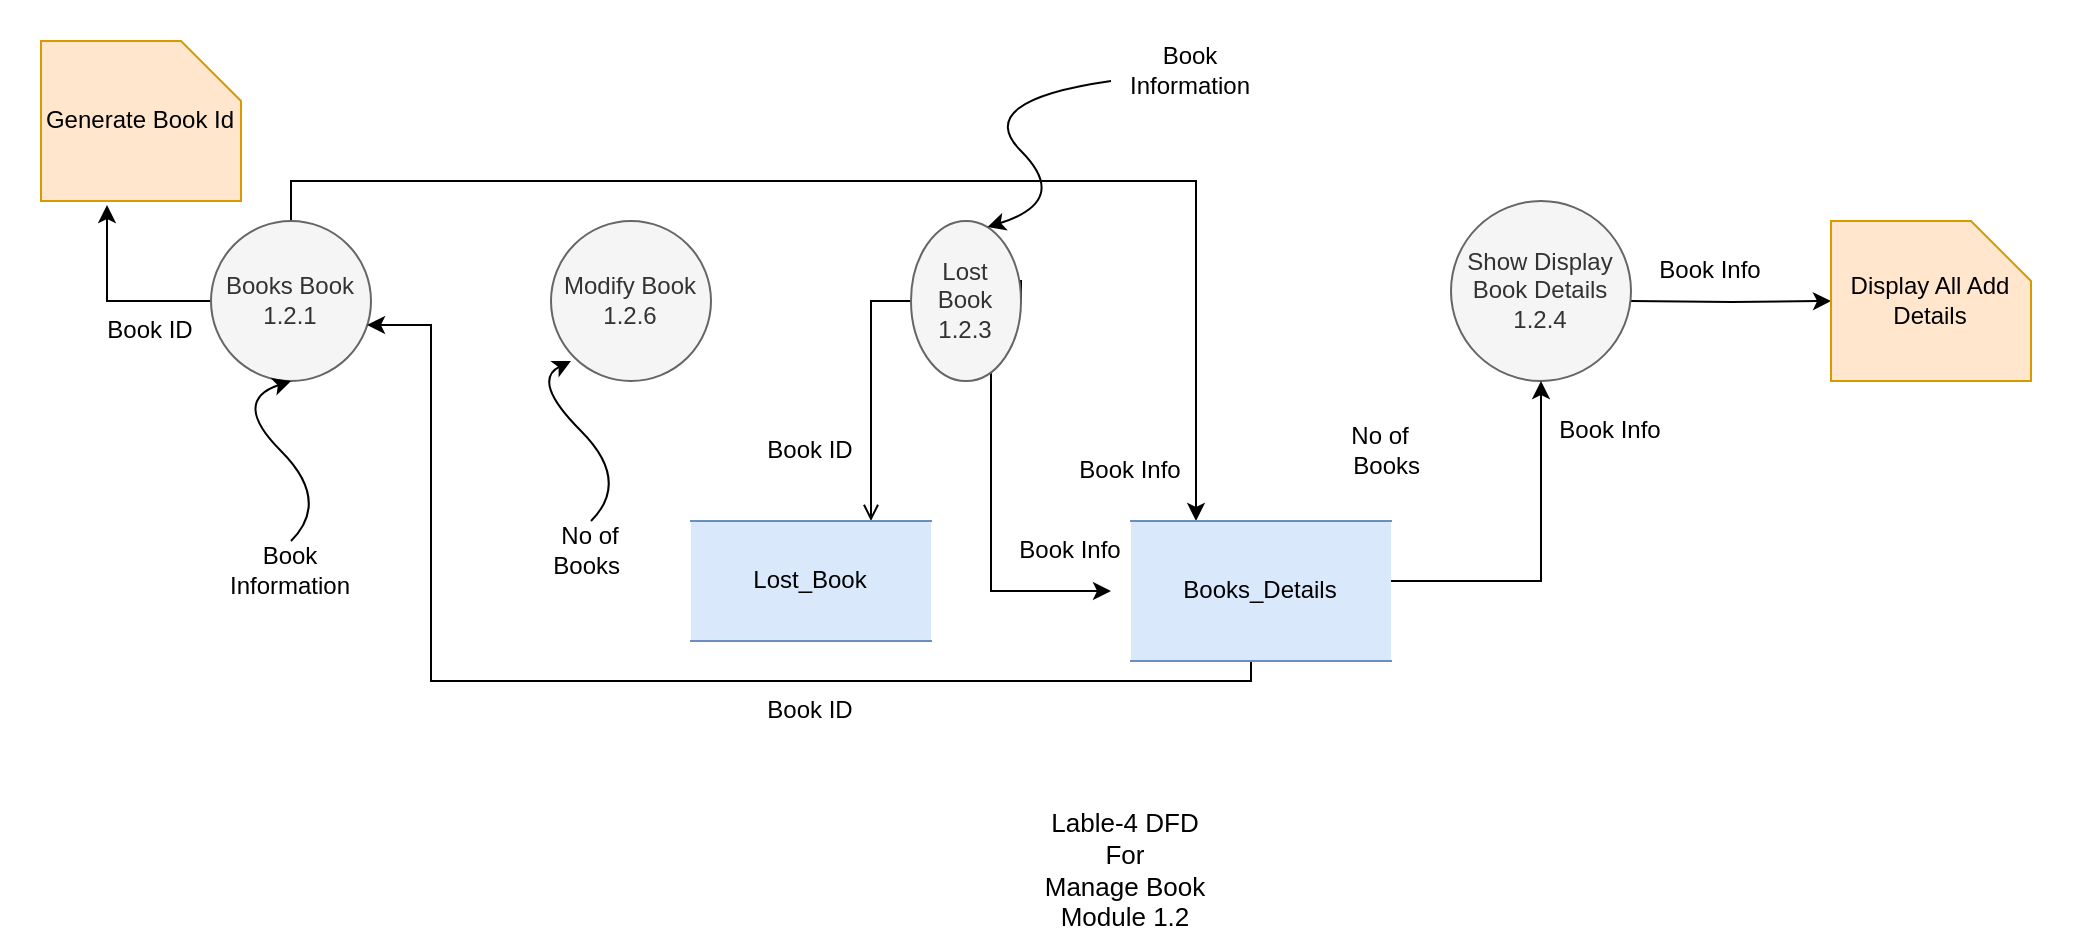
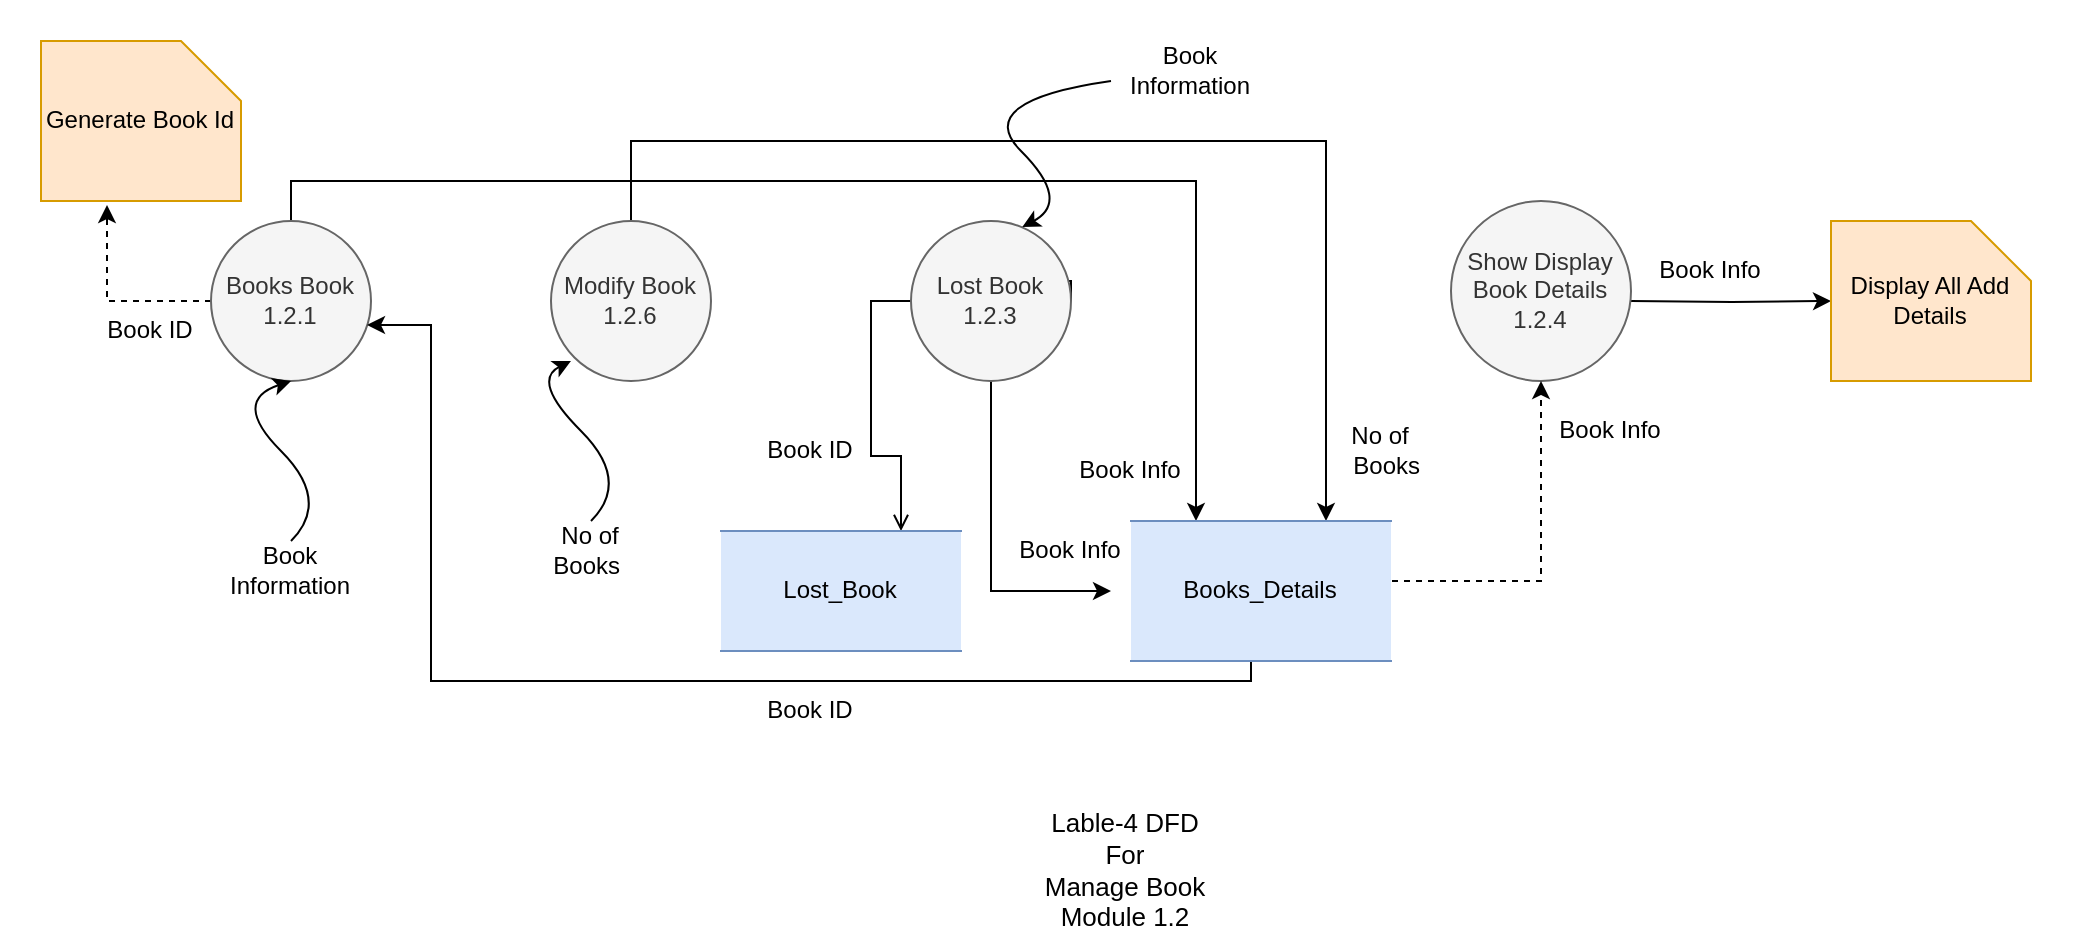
  <mxCell id="0" />
  <mxCell id="1" parent="0" />
  <mxCell id="2" style="edgeStyle=orthogonalEdgeStyle;rounded=0;orthogonalLoop=1;jettySize=auto;html=1;exitX=0.5;exitY=0;exitDx=0;exitDy=0;entryX=0.25;entryY=0;entryDx=0;entryDy=0;" parent="1" source="4" target="15" edge="1"><mxGeometry relative="1" as="geometry" /></mxCell>
- <mxCell id="3" style="edgeStyle=orthogonalEdgeStyle;rounded=0;orthogonalLoop=1;jettySize=auto;html=1;exitX=0;exitY=0.5;exitDx=0;exitDy=0;entryX=1.025;entryY=0.67;entryDx=0;entryDy=0;entryPerimeter=0;" parent="1" source="4" target="28" edge="1"><mxGeometry relative="1" as="geometry" /></mxCell>
+ <mxCell id="3" style="edgeStyle=orthogonalEdgeStyle;rounded=0;orthogonalLoop=1;jettySize=auto;html=1;exitX=0;exitY=0.5;exitDx=0;exitDy=0;entryX=1.025;entryY=0.67;entryDx=0;entryDy=0;entryPerimeter=0;dashed=1;" parent="1" source="4" target="28" edge="1"><mxGeometry relative="1" as="geometry" /></mxCell>
  <mxCell id="4" value="Books Book&lt;br&gt;1.2.1" style="ellipse;whiteSpace=wrap;html=1;aspect=fixed;fillColor=#f5f5f5;fontColor=#333333;strokeColor=#666666;" parent="1" vertex="1"><mxGeometry x="105" y="110" width="80" height="80" as="geometry" /></mxCell>
+ <mxCell id="5" style="edgeStyle=orthogonalEdgeStyle;rounded=0;orthogonalLoop=1;jettySize=auto;html=1;exitX=0.5;exitY=0;exitDx=0;exitDy=0;entryX=0.75;entryY=0;entryDx=0;entryDy=0;" parent="1" source="6" target="15" edge="1"><mxGeometry relative="1" as="geometry"><mxPoint x="637" y="257" as="targetPoint" /><Array as="points"><mxPoint x="315" y="70" /><mxPoint x="663" y="70" /></Array></mxGeometry></mxCell>
  <mxCell id="6" value="Modify Book&lt;br&gt;1.2.6" style="ellipse;whiteSpace=wrap;html=1;aspect=fixed;fillColor=#f5f5f5;fontColor=#333333;strokeColor=#666666;" parent="1" vertex="1"><mxGeometry x="275" y="110" width="80" height="80" as="geometry" /></mxCell>
  <mxCell id="7" style="edgeStyle=orthogonalEdgeStyle;rounded=0;orthogonalLoop=1;jettySize=auto;html=1;exitX=0;exitY=0.5;exitDx=0;exitDy=0;entryX=0.75;entryY=0;entryDx=0;entryDy=0;endArrow=open;" parent="1" source="9" target="12" edge="1"><mxGeometry relative="1" as="geometry" /></mxCell>
  <mxCell id="8" style="edgeStyle=orthogonalEdgeStyle;rounded=0;orthogonalLoop=1;jettySize=auto;html=1;exitX=1;exitY=0.5;exitDx=0;exitDy=0;" parent="1" source="9" edge="1"><mxGeometry relative="1" as="geometry"><mxPoint x="555" y="295" as="targetPoint" /><Array as="points"><mxPoint x="495" y="140" /><mxPoint x="495" y="295" /></Array></mxGeometry></mxCell>
- <mxCell id="9" value="Lost Book&lt;br&gt;1.2.3" style="ellipse;whiteSpace=wrap;html=1;aspect=fixed;fillColor=#f5f5f5;fontColor=#333333;strokeColor=#666666;" parent="1" vertex="1"><mxGeometry x="455" y="110" width="55" height="80" as="geometry" /></mxCell>
+ <mxCell id="9" value="Lost Book&lt;br&gt;1.2.3" style="ellipse;whiteSpace=wrap;html=1;aspect=fixed;fillColor=#f5f5f5;fontColor=#333333;strokeColor=#666666;" parent="1" vertex="1"><mxGeometry x="455" y="110" width="80" height="80" as="geometry" /></mxCell>
  <mxCell id="10" style="edgeStyle=orthogonalEdgeStyle;rounded=0;orthogonalLoop=1;jettySize=auto;html=1;exitX=1;exitY=0.5;exitDx=0;exitDy=0;entryX=0.5;entryY=1;entryDx=0;entryDy=0;entryPerimeter=0;" parent="1" target="16" edge="1"><mxGeometry relative="1" as="geometry"><mxPoint x="815" y="150" as="sourcePoint" /></mxGeometry></mxCell>
  <mxCell id="11" value="Show Display Book Details&lt;br&gt;1.2.4" style="ellipse;whiteSpace=wrap;html=1;aspect=fixed;fillColor=#f5f5f5;fontColor=#333333;strokeColor=#666666;" parent="1" vertex="1"><mxGeometry x="725" y="100" width="90" height="90" as="geometry" /></mxCell>
- <mxCell id="12" value="Lost_Book" style="shape=partialRectangle;whiteSpace=wrap;html=1;left=0;right=0;fillColor=#dae8fc;strokeColor=#6c8ebf;" parent="1" vertex="1"><mxGeometry x="345" y="260" width="120" height="60" as="geometry" /></mxCell>
- <mxCell id="13" style="edgeStyle=orthogonalEdgeStyle;rounded=0;orthogonalLoop=1;jettySize=auto;html=1;exitX=0.75;exitY=0;exitDx=0;exitDy=0;entryX=0.5;entryY=1;entryDx=0;entryDy=0;" parent="1" source="15" target="11" edge="1"><mxGeometry relative="1" as="geometry"><Array as="points"><mxPoint x="655" y="290" /><mxPoint x="740" y="290" /></Array><mxPoint x="705" y="190" as="targetPoint" /></mxGeometry></mxCell>
+ <mxCell id="12" value="Lost_Book" style="shape=partialRectangle;whiteSpace=wrap;html=1;left=0;right=0;fillColor=#dae8fc;strokeColor=#6c8ebf;" parent="1" vertex="1"><mxGeometry x="360" y="265" width="120" height="60" as="geometry" /></mxCell>
+ <mxCell id="13" style="edgeStyle=orthogonalEdgeStyle;rounded=0;orthogonalLoop=1;jettySize=auto;html=1;exitX=0.75;exitY=0;exitDx=0;exitDy=0;entryX=0.5;entryY=1;entryDx=0;entryDy=0;dashed=1;" parent="1" source="15" target="11" edge="1"><mxGeometry relative="1" as="geometry"><Array as="points"><mxPoint x="655" y="290" /><mxPoint x="740" y="290" /></Array><mxPoint x="705" y="190" as="targetPoint" /></mxGeometry></mxCell>
  <mxCell id="14" style="edgeStyle=orthogonalEdgeStyle;rounded=0;orthogonalLoop=1;jettySize=auto;html=1;exitX=0.5;exitY=1;exitDx=0;exitDy=0;entryX=0.975;entryY=0.65;entryDx=0;entryDy=0;entryPerimeter=0;" parent="1" source="15" target="4" edge="1"><mxGeometry relative="1" as="geometry"><Array as="points"><mxPoint x="625" y="340" /><mxPoint x="215" y="340" /><mxPoint x="215" y="162" /></Array></mxGeometry></mxCell>
  <mxCell id="15" value="Books_Details" style="shape=partialRectangle;whiteSpace=wrap;html=1;left=0;right=0;fillColor=#dae8fc;strokeColor=#6c8ebf;" parent="1" vertex="1"><mxGeometry x="565" y="260" width="130" height="70" as="geometry" /></mxCell>
  <mxCell id="16" value="Display All Add Details" style="shape=card;whiteSpace=wrap;html=1;direction=south;fillColor=#ffe6cc;strokeColor=#d79b00;" parent="1" vertex="1"><mxGeometry x="915" y="110" width="100" height="80" as="geometry" /></mxCell>
  <mxCell id="17" value="Book Information" style="text;html=1;strokeColor=none;fillColor=none;align=center;verticalAlign=middle;whiteSpace=wrap;rounded=0;" parent="1" vertex="1"><mxGeometry x="115" y="270" width="60" height="30" as="geometry" /></mxCell>
  <mxCell id="18" value="" style="curved=1;endArrow=classic;html=1;rounded=0;entryX=0.5;entryY=1;entryDx=0;entryDy=0;exitX=0.5;exitY=0;exitDx=0;exitDy=0;" parent="1" source="17" target="4" edge="1"><mxGeometry width="50" height="50" relative="1" as="geometry"><mxPoint x="115" y="250" as="sourcePoint" /><mxPoint x="165" y="200" as="targetPoint" /><Array as="points"><mxPoint x="165" y="250" /><mxPoint x="115" y="200" /></Array></mxGeometry></mxCell>
  <mxCell id="19" value="Book Info" style="text;html=1;strokeColor=none;fillColor=none;align=center;verticalAlign=middle;whiteSpace=wrap;rounded=0;" parent="1" vertex="1"><mxGeometry x="535" y="220" width="60" height="30" as="geometry" /></mxCell>
  <mxCell id="20" value="" style="curved=1;endArrow=classic;html=1;rounded=0;exitX=0.5;exitY=0;exitDx=0;exitDy=0;" parent="1" edge="1"><mxGeometry width="50" height="50" relative="1" as="geometry"><mxPoint x="295" y="260" as="sourcePoint" /><mxPoint x="285" y="180" as="targetPoint" /><Array as="points"><mxPoint x="315" y="240" /><mxPoint x="265" y="190" /></Array></mxGeometry></mxCell>
  <mxCell id="21" value="No of Books&amp;nbsp;" style="text;html=1;strokeColor=none;fillColor=none;align=center;verticalAlign=middle;whiteSpace=wrap;rounded=0;" parent="1" vertex="1"><mxGeometry x="265" y="260" width="60" height="30" as="geometry" /></mxCell>
  <mxCell id="22" value="No of&amp;nbsp; &amp;nbsp; Books&amp;nbsp;" style="text;html=1;strokeColor=none;fillColor=none;align=center;verticalAlign=middle;whiteSpace=wrap;rounded=0;" parent="1" vertex="1"><mxGeometry x="665" y="210" width="60" height="30" as="geometry" /></mxCell>
  <mxCell id="23" value="Book ID" style="text;html=1;strokeColor=none;fillColor=none;align=center;verticalAlign=middle;whiteSpace=wrap;rounded=0;" parent="1" vertex="1"><mxGeometry x="375" y="210" width="60" height="30" as="geometry" /></mxCell>
  <mxCell id="24" value="Book Information" style="text;html=1;strokeColor=none;fillColor=none;align=center;verticalAlign=middle;whiteSpace=wrap;rounded=0;" parent="1" vertex="1"><mxGeometry x="565" y="20" width="60" height="30" as="geometry" /></mxCell>
  <mxCell id="25" value="Book Info" style="text;html=1;strokeColor=none;fillColor=none;align=center;verticalAlign=middle;whiteSpace=wrap;rounded=0;" parent="1" vertex="1"><mxGeometry x="505" y="260" width="60" height="30" as="geometry" /></mxCell>
  <mxCell id="26" value="Book Info" style="text;html=1;strokeColor=none;fillColor=none;align=center;verticalAlign=middle;whiteSpace=wrap;rounded=0;" parent="1" vertex="1"><mxGeometry x="825" y="120" width="60" height="30" as="geometry" /></mxCell>
  <mxCell id="27" value="Book Info" style="text;html=1;strokeColor=none;fillColor=none;align=center;verticalAlign=middle;whiteSpace=wrap;rounded=0;" parent="1" vertex="1"><mxGeometry x="775" y="200" width="60" height="30" as="geometry" /></mxCell>
  <mxCell id="28" value="Generate Book Id" style="shape=card;whiteSpace=wrap;html=1;direction=south;fillColor=#ffe6cc;strokeColor=#d79b00;" parent="1" vertex="1"><mxGeometry x="20" y="20" width="100" height="80" as="geometry" /></mxCell>
  <mxCell id="29" value="Book ID" style="text;html=1;strokeColor=none;fillColor=none;align=center;verticalAlign=middle;whiteSpace=wrap;rounded=0;" parent="1" vertex="1"><mxGeometry x="375" y="340" width="60" height="30" as="geometry" /></mxCell>
  <mxCell id="30" value="Book ID" style="text;html=1;strokeColor=none;fillColor=none;align=center;verticalAlign=middle;whiteSpace=wrap;rounded=0;" parent="1" vertex="1"><mxGeometry x="45" y="150" width="60" height="30" as="geometry" /></mxCell>
  <mxCell id="31" value="" style="curved=1;endArrow=classic;html=1;rounded=0;entryX=0.695;entryY=0.038;entryDx=0;entryDy=0;entryPerimeter=0;" parent="1" target="9" edge="1"><mxGeometry width="50" height="50" relative="1" as="geometry"><mxPoint x="555" y="40" as="sourcePoint" /><mxPoint x="485" y="100" as="targetPoint" /><Array as="points"><mxPoint x="485" y="50" /><mxPoint x="535" y="100" /></Array></mxGeometry></mxCell>
  <mxCell id="32" value="&lt;font style=&quot;font-size: 13px&quot;&gt;Lable-4 DFD&lt;br&gt;For&lt;br&gt;Manage Book&lt;br&gt;Module 1.2&lt;/font&gt;" style="text;html=1;strokeColor=none;fillColor=none;align=center;verticalAlign=middle;whiteSpace=wrap;rounded=0;fontSize=11;" parent="1" vertex="1"><mxGeometry x="505" y="420" width="115" height="30" as="geometry" /></mxCell>
